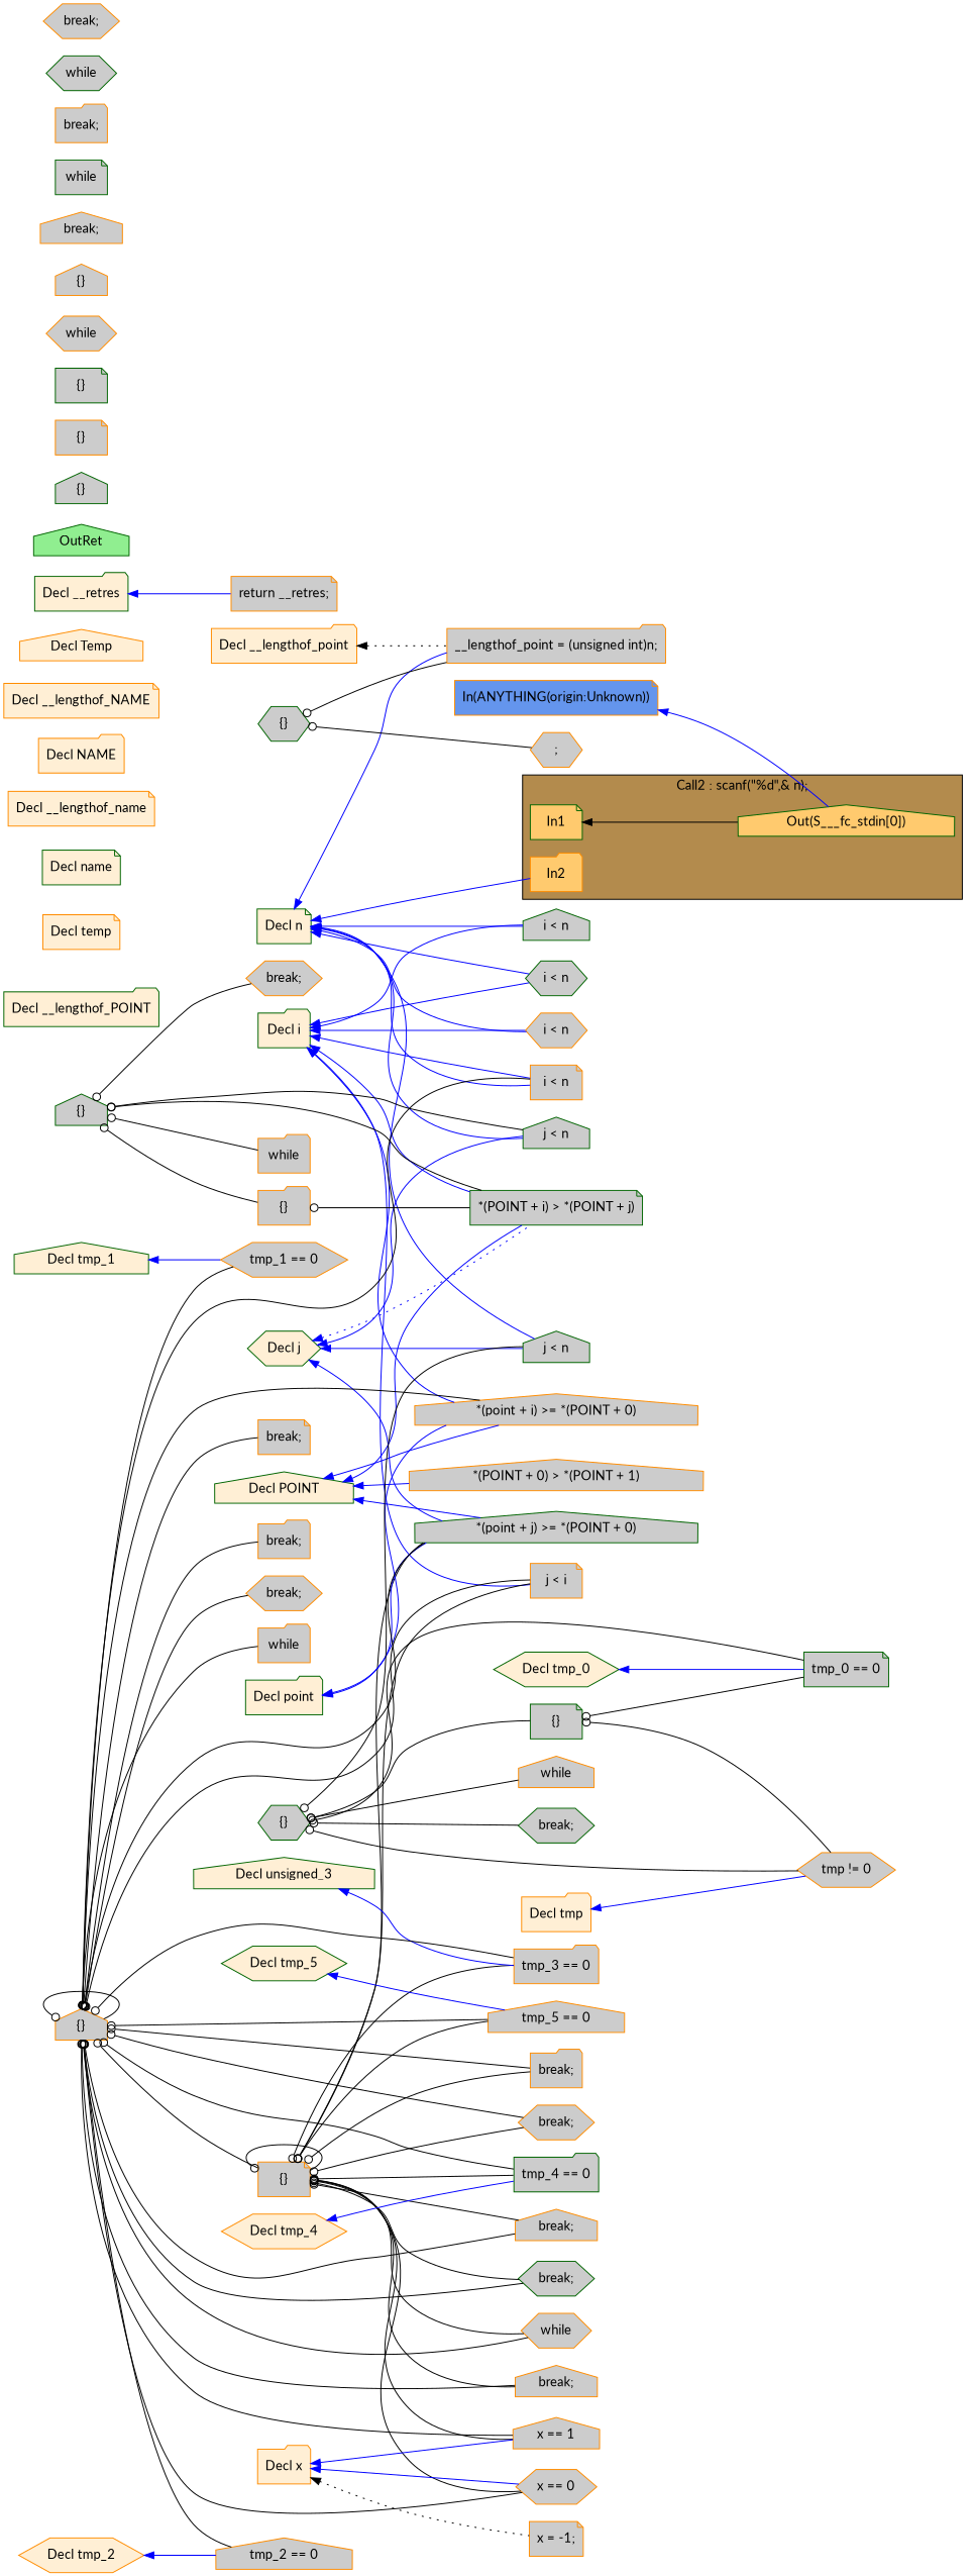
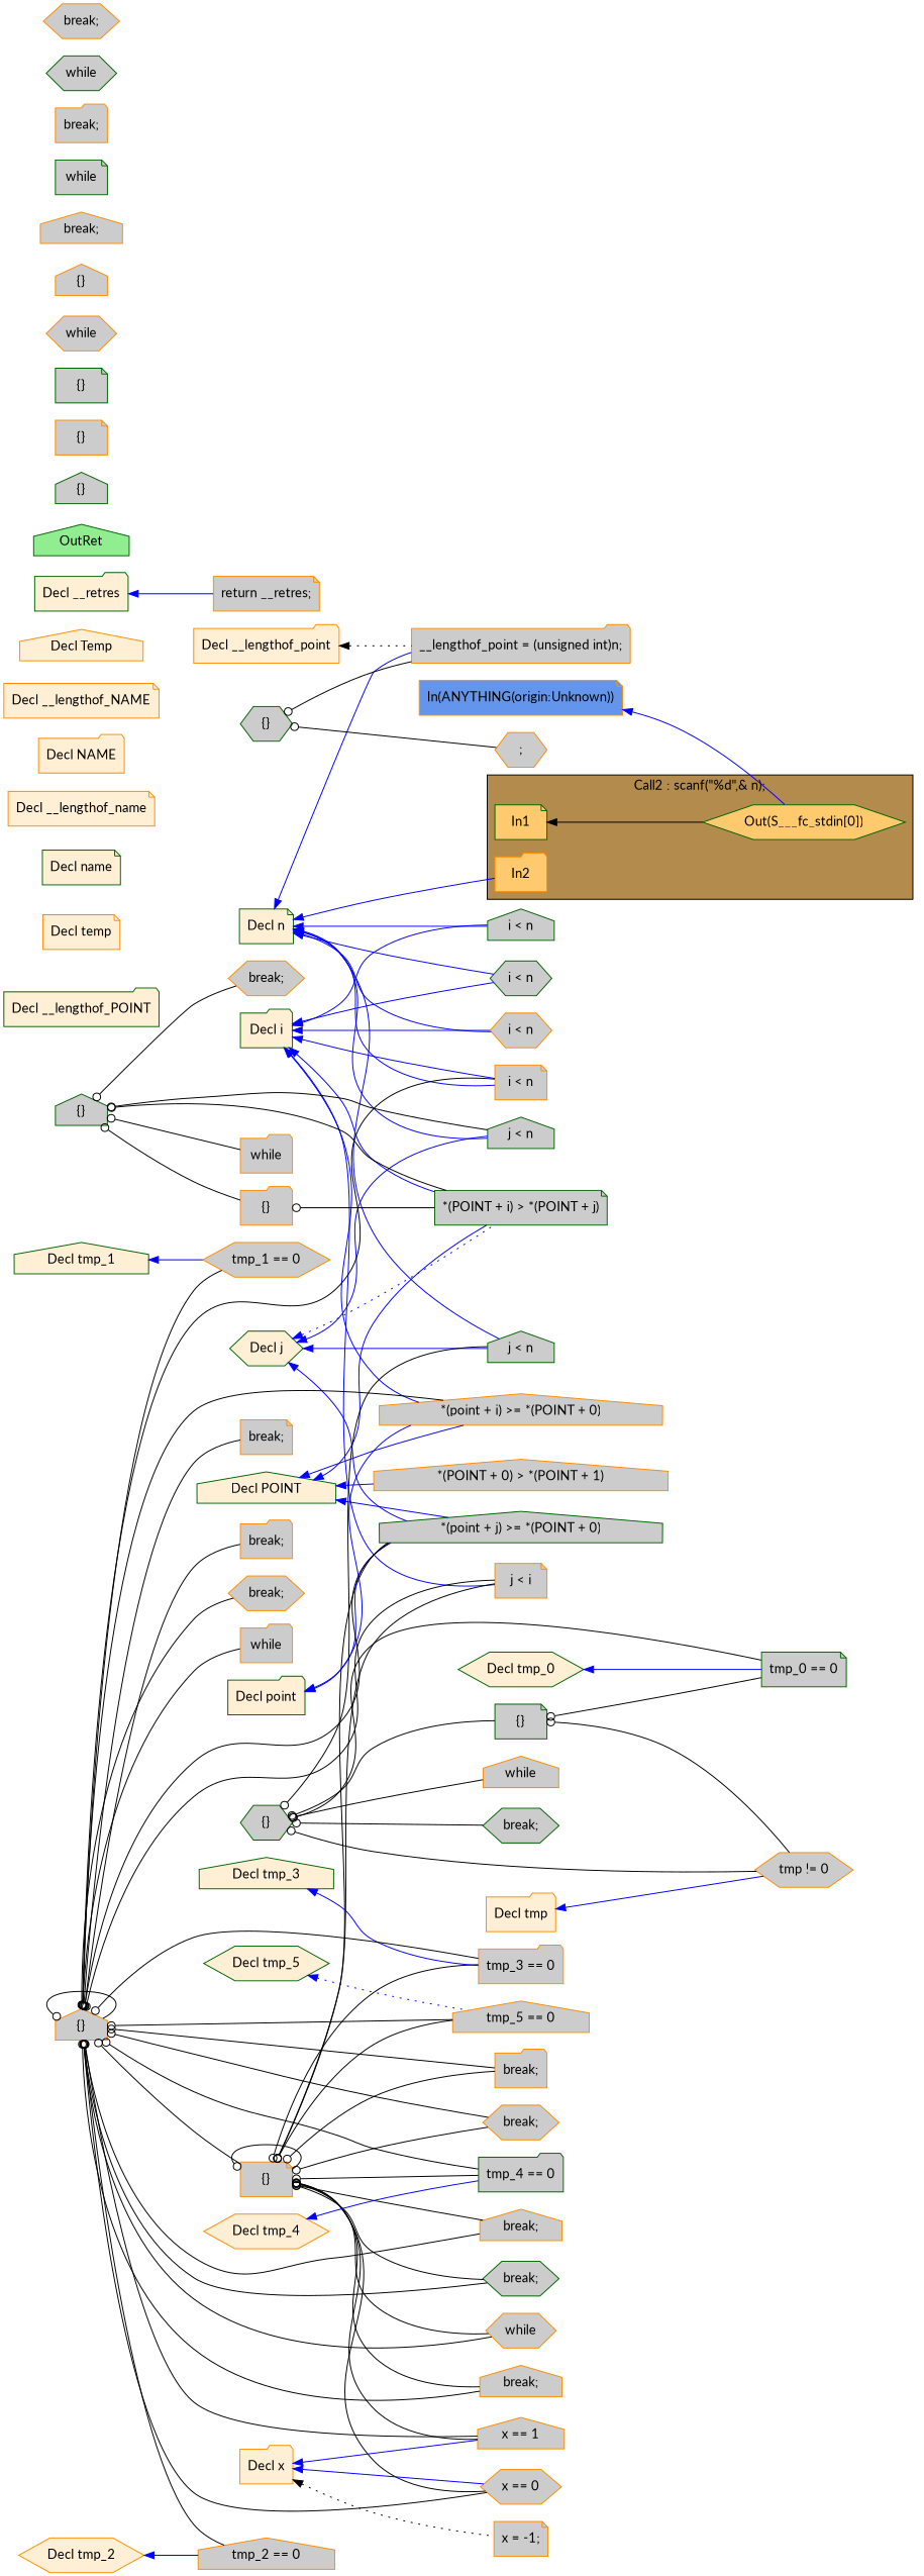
  digraph {
    fontname=Lato
    rankdir=LR
    node [color=darkorange fillcolor="#CCCCCC" fontname=Lato shape=hexagon style=filled]
    edge [color="#000000" dir=back fontname=Lato arrowtail=odot]
    n1 [color=darkgreen fillcolor="#FFCA6E" label=In1 shape=note]
    n2 [fillcolor="#FFCA6E" label=In2 shape=folder]
-   n3 [color=darkgreen fillcolor="#FFCA6E" label="Out(S___fc_stdin[0])" shape=house]
+   n3 [color=darkgreen fillcolor="#FFCA6E" label="Out(S___fc_stdin[0])"]
    n4 [label="tmp_1 == 0"]
    n5 [label=while]
    n6 [label="j < i" shape=note]
    n7 [color=darkgreen fillcolor="#FFEFD5" label="Decl n" shape=note]
    n8 [label="__lengthof_point = (unsigned int)n;" shape=folder]
    n9 [label="i < n"]
    n10 [color=darkgreen label="i < n" shape=house]
    n11 [color=darkgreen label="j < n" shape=house]
    n12 [color=darkgreen label="i < n"]
    n13 [color=darkgreen label="j < n" shape=house]
    n14 [label="i < n" shape=note]
    n15 [label="break;" shape=house]
    n16 [color=darkgreen fillcolor="#FFEFD5" label="Decl i" shape=folder]
    n17 [color=darkgreen label="*(POINT + i) > *(POINT + j)" shape=note]
    n18 [label="*(point + i) >= *(POINT + 0)" shape=house]
    n19 [label="{}" shape=note]
    n20 [label="tmp_3 == 0" shape=folder]
    n21 [color=darkgreen label="*(point + j) >= *(POINT + 0)" shape=house]
    n22 [label="tmp_5 == 0" shape=house]
    n23 [label="break;"]
    n24 [color=darkgreen label="tmp_4 == 0" shape=folder]
    n25 [label="break;" shape=house]
    n26 [label="x == 1" shape=house]
    n27 [color=darkgreen label="break;"]
    n28 [label="x == 0"]
    n29 [label="break;" shape=folder]
    n30 [color=darkgreen fillcolor="#FFEFD5" label="Decl j"]
    n31 [fillcolor="#FFEFD5" label="Decl x" shape=folder]
    n32 [label="x = -1;" shape=note]
    n33 [color=darkgreen fillcolor="#FFEFD5" label="Decl point" shape=folder]
    n34 [fillcolor="#FFEFD5" label="Decl __lengthof_point" shape=folder]
    n35 [color=darkgreen fillcolor="#FFEFD5" label="Decl POINT" shape=house]
    n36 [label="*(POINT + 0) > *(POINT + 1)" shape=house]
    n37 [color=darkgreen fillcolor="#FFEFD5" label="Decl __lengthof_POINT" shape=folder]
    n38 [fillcolor="#FFEFD5" label="Decl temp" shape=note]
    n39 [color=darkgreen fillcolor="#FFEFD5" label="Decl name" shape=note]
    n40 [fillcolor="#FFEFD5" label="Decl __lengthof_name" shape=note]
    n41 [fillcolor="#FFEFD5" label="Decl NAME" shape=folder]
    n42 [fillcolor="#FFEFD5" label="Decl __lengthof_NAME" shape=note]
    n43 [label="break;" shape=note]
    n44 [fillcolor="#FFEFD5" label="Decl Temp" shape=house]
    n45 [label="break;" shape=folder]
    n46 [fillcolor="#FFEFD5" label="Decl tmp" shape=folder]
    n47 [label="tmp != 0"]
    n48 [label="break;"]
    n49 [color=darkgreen fillcolor="#FFEFD5" label="Decl tmp_0"]
    n50 [color=darkgreen label="tmp_0 == 0" shape=note]
    n51 [label="return __retres;" shape=note]
    n52 [color=darkgreen fillcolor="#FFEFD5" label="Decl tmp_1" shape=house]
    n53 [color=darkgreen fillcolor="#90EE90" label=OutRet shape=house]
    n54 [fillcolor="#FFEFD5" label="Decl tmp_2"]
    n55 [label="tmp_2 == 0" shape=house]
    n56 [fillcolor="#6495ED" label="In(ANYTHING(origin:Unknown))" shape=note]
-   n57 [color=darkgreen fillcolor="#FFEFD5" label="Decl unsigned_3" shape=house]
+   n57 [color=darkgreen fillcolor="#FFEFD5" label="Decl tmp_3" shape=house]
    n58 [fillcolor="#FFEFD5" label="Decl tmp_4"]
    n59 [color=darkgreen fillcolor="#FFEFD5" label="Decl tmp_5"]
    n60 [color=darkgreen fillcolor="#FFEFD5" label="Decl __retres" shape=folder]
    n61 [color=darkgreen label="{}"]
    n62 [label=";"]
    n63 [color=darkgreen label="{}" shape=house]
    n64 [label="{}" shape=note]
    n65 [color=darkgreen label="{}" shape=note]
    n66 [label=while]
    n67 [label="{}" shape=house]
    n68 [label="break;" shape=house]
    n69 [color=darkgreen label=while shape=note]
    n70 [color=darkgreen label="{}"]
    n71 [label=while shape=house]
    n72 [color=darkgreen label="break;"]
    n73 [color=darkgreen label="{}" shape=note]
    n74 [label="break;" shape=folder]
    n75 [color=darkgreen label=while]
    n76 [color=darkgreen label="{}" shape=house]
    n77 [label=while shape=folder]
    n78 [label="break;"]
    n79 [label="{}" shape=folder]
    n80 [label="break;"]
    n81 [label=while shape=folder]
    n82 [label="{}" shape=house]
    subgraph cluster_1 {
      fillcolor="#B38B4D"
      label="Call2 : scanf(\"%d\",& n);"
      style=filled
      n1
      n2
      n3
    }
    n1 -> n3 [arrowtail=""]
    n7 -> n2 [color="#0000FF" arrowtail=""]
    n7 -> n8 [color="#0000FF" arrowtail=""]
    n7 -> n9 [color="#0000FF" arrowtail=""]
    n7 -> n10 [color="#0000FF" arrowtail=""]
    n7 -> n11 [color="#0000FF" arrowtail=""]
    n7 -> n12 [color="#0000FF" arrowtail=""]
    n7 -> n13 [color="#0000FF" arrowtail=""]
    n7 -> n14 [color="#0000FF" arrowtail=""]
    n16 -> n6 [color="#0000FF" arrowtail=""]
    n16 -> n9 [color="#0000FF" arrowtail=""]
    n16 -> n10 [color="#0000FF" arrowtail=""]
    n16 -> n12 [color="#0000FF" arrowtail=""]
    n16 -> n14 [color="#0000FF" arrowtail=""]
    n16 -> n17 [color="#0000FF" arrowtail=""]
    n16 -> n18 [color="#0000FF" arrowtail=""]
    n19 -> n5
    n19 -> n6
    n19 -> n15
    n19 -> n19
    n19 -> n20
    n19 -> n21
    n19 -> n22
    n19 -> n23
    n19 -> n24
    n19 -> n25
    n19 -> n26
    n19 -> n27
    n19 -> n28
    n19 -> n29
    n30 -> n11 [color="#0000FF" arrowtail=""]
    n30 -> n13 [color="#0000FF" arrowtail=""]
    n30 -> n17 [color="#0000FF" style=dotted arrowtail=""]
    n30 -> n21 [color="#0000FF" arrowtail=""]
    n31 -> n26 [color="#0000FF" arrowtail=""]
    n31 -> n28 [color="#0000FF" arrowtail=""]
    n31 -> n32 [style=dotted arrowtail=""]
    n33 -> n18 [color="#0000FF" arrowtail=""]
    n33 -> n21 [color="#0000FF" arrowtail=""]
    n34 -> n8 [style=dotted arrowtail=""]
    n35 -> n17 [color="#0000FF" arrowtail=""]
    n35 -> n18 [color="#0000FF" arrowtail=""]
    n35 -> n21 [color="#0000FF" arrowtail=""]
    n35 -> n36 [color="#0000FF" arrowtail=""]
    n46 -> n47 [color="#0000FF" arrowtail=""]
    n49 -> n50 [color="#0000FF" arrowtail=""]
    n52 -> n4 [color="#0000FF" arrowtail=""]
    n54 -> n55 [color="#0000FF" arrowtail=""]
    n56 -> n3 [color="#0000FF" arrowtail=""]
    n57 -> n20 [color="#0000FF" arrowtail=""]
    n58 -> n24 [color="#0000FF" arrowtail=""]
-   n59 -> n22 [color="#0000FF" arrowtail=""]
+   n59 -> n22 [color="#0000FF" style=dotted arrowtail=""]
    n60 -> n51 [color="#0000FF" arrowtail=""]
    n61 -> n8
    n61 -> n62
    n70 -> n11
    n70 -> n47
    n70 -> n50
    n70 -> n71
    n70 -> n72
    n70 -> n73
    n73 -> n47
    n73 -> n50
    n76 -> n13
    n76 -> n17
    n76 -> n77
    n76 -> n78
    n76 -> n79
    n79 -> n17
    n82 -> n4
    n82 -> n5
    n82 -> n6
    n82 -> n14
    n82 -> n15
    n82 -> n18
    n82 -> n19
    n82 -> n20
    n82 -> n21
    n82 -> n22
    n82 -> n23
    n82 -> n24
    n82 -> n25
    n82 -> n26
    n82 -> n27
    n82 -> n28
    n82 -> n29
    n82 -> n43
    n82 -> n45
    n82 -> n48
    n82 -> n55
    n82 -> n81
    n82 -> n82
  }
